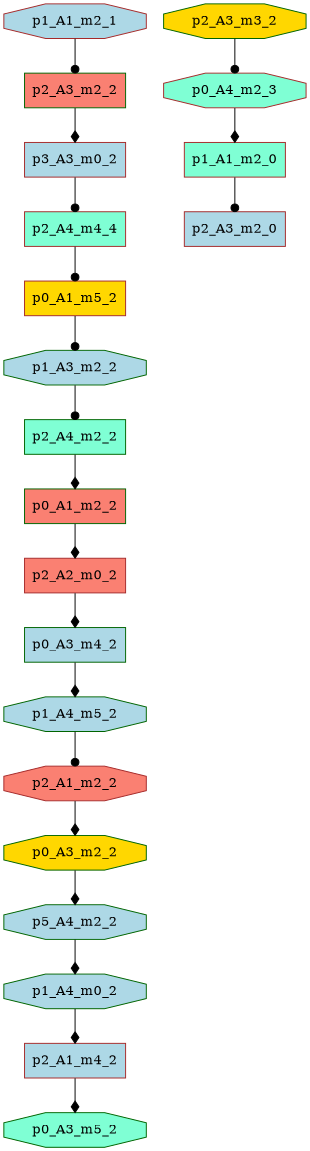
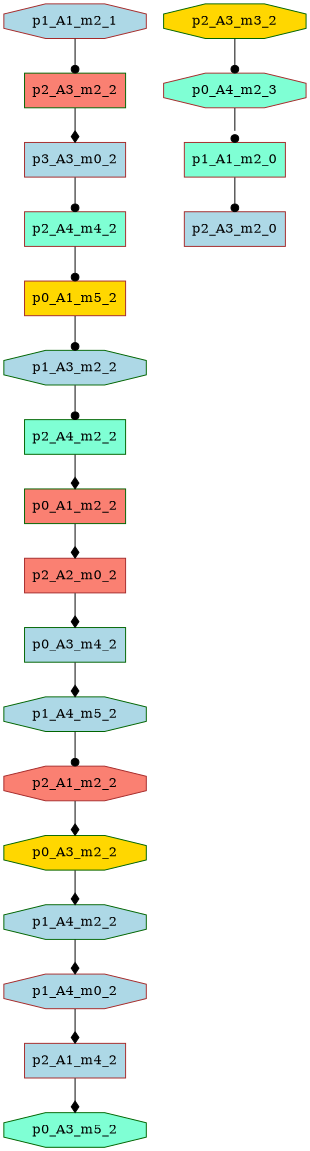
  digraph {
    node [color=darkgreen fillcolor=lightblue shape=box style=filled]
    edge [arrowhead=diamond]
    p2_A3_m2_2 [fillcolor=salmon]
    p3_A3_m0_2 [color=brown]
-   p2_A4_m4_2 [color=brown fillcolor=aquamarine label=p2_A4_m4_4]
+   p2_A4_m4_2 [color=brown fillcolor=aquamarine]
    p0_A1_m5_2 [color=brown fillcolor=gold]
    p1_A3_m2_2 [shape=octagon]
    p2_A4_m2_2 [fillcolor=aquamarine]
    p0_A1_m2_2 [fillcolor=salmon]
    p2_A2_m0_2 [color=brown fillcolor=salmon]
    p0_A3_m4_2
    p1_A4_m5_2 [shape=octagon]
    p2_A1_m2_2 [color=brown fillcolor=salmon shape=octagon]
    p0_A3_m2_2 [fillcolor=gold shape=octagon]
-   p1_A4_m2_2 [shape=octagon label=p5_A4_m2_2]
-   p1_A4_m0_2 [shape=octagon]
+   p1_A4_m2_2 [shape=octagon]
+   p1_A4_m0_2 [color=brown shape=octagon]
    p2_A1_m4_2 [color=brown]
    p0_A3_m5_2 [fillcolor=aquamarine shape=octagon]
    p2_A3_m3_2 [fillcolor=gold shape=octagon]
    p0_A4_m2_3 [color=brown fillcolor=aquamarine shape=octagon]
    p1_A1_m2_0 [color=brown fillcolor=aquamarine]
    p2_A3_m2_0 [color=brown]
    p1_A1_m2_1 [color=brown shape=octagon]
    p2_A3_m2_2 -> p3_A3_m0_2
    p3_A3_m0_2 -> p2_A4_m4_2 [arrowhead=dot]
    p2_A4_m4_2 -> p0_A1_m5_2 [arrowhead=dot]
    p0_A1_m5_2 -> p1_A3_m2_2 [arrowhead=dot]
    p1_A3_m2_2 -> p2_A4_m2_2 [arrowhead=dot]
    p2_A4_m2_2 -> p0_A1_m2_2
    p0_A1_m2_2 -> p2_A2_m0_2
    p2_A2_m0_2 -> p0_A3_m4_2
    p0_A3_m4_2 -> p1_A4_m5_2
    p1_A4_m5_2 -> p2_A1_m2_2 [arrowhead=dot]
    p2_A1_m2_2 -> p0_A3_m2_2
    p0_A3_m2_2 -> p1_A4_m2_2
    p1_A4_m2_2 -> p1_A4_m0_2
    p1_A4_m0_2 -> p2_A1_m4_2
    p2_A1_m4_2 -> p0_A3_m5_2
    p2_A3_m3_2 -> p0_A4_m2_3 [arrowhead=dot]
-   p0_A4_m2_3 -> p1_A1_m2_0
+   p0_A4_m2_3 -> p1_A1_m2_0 [arrowhead=dot]
    p1_A1_m2_0 -> p2_A3_m2_0 [arrowhead=dot]
    p1_A1_m2_1 -> p2_A3_m2_2 [arrowhead=dot]
  }
